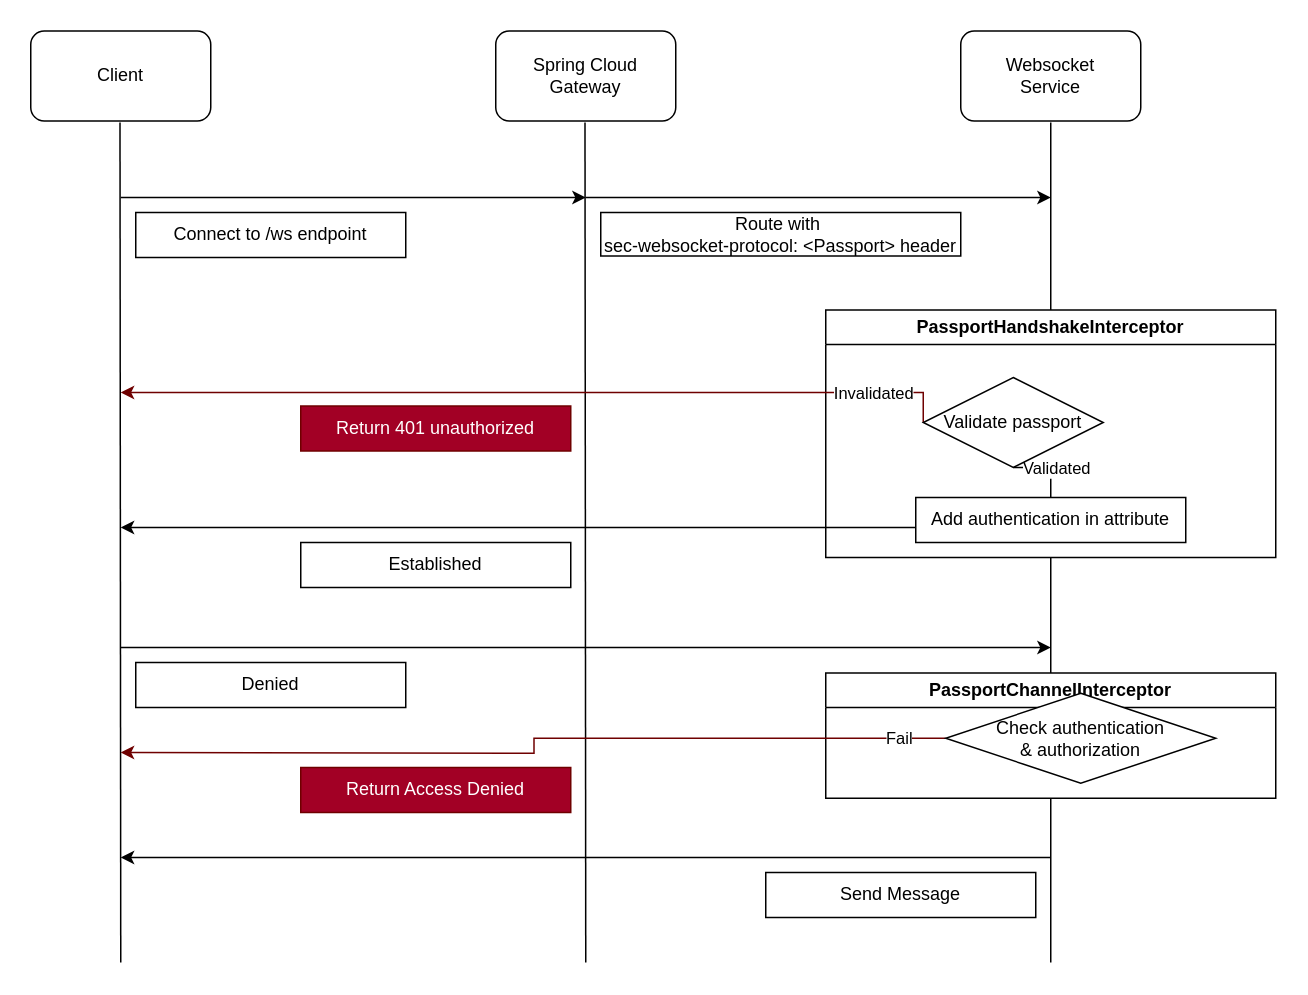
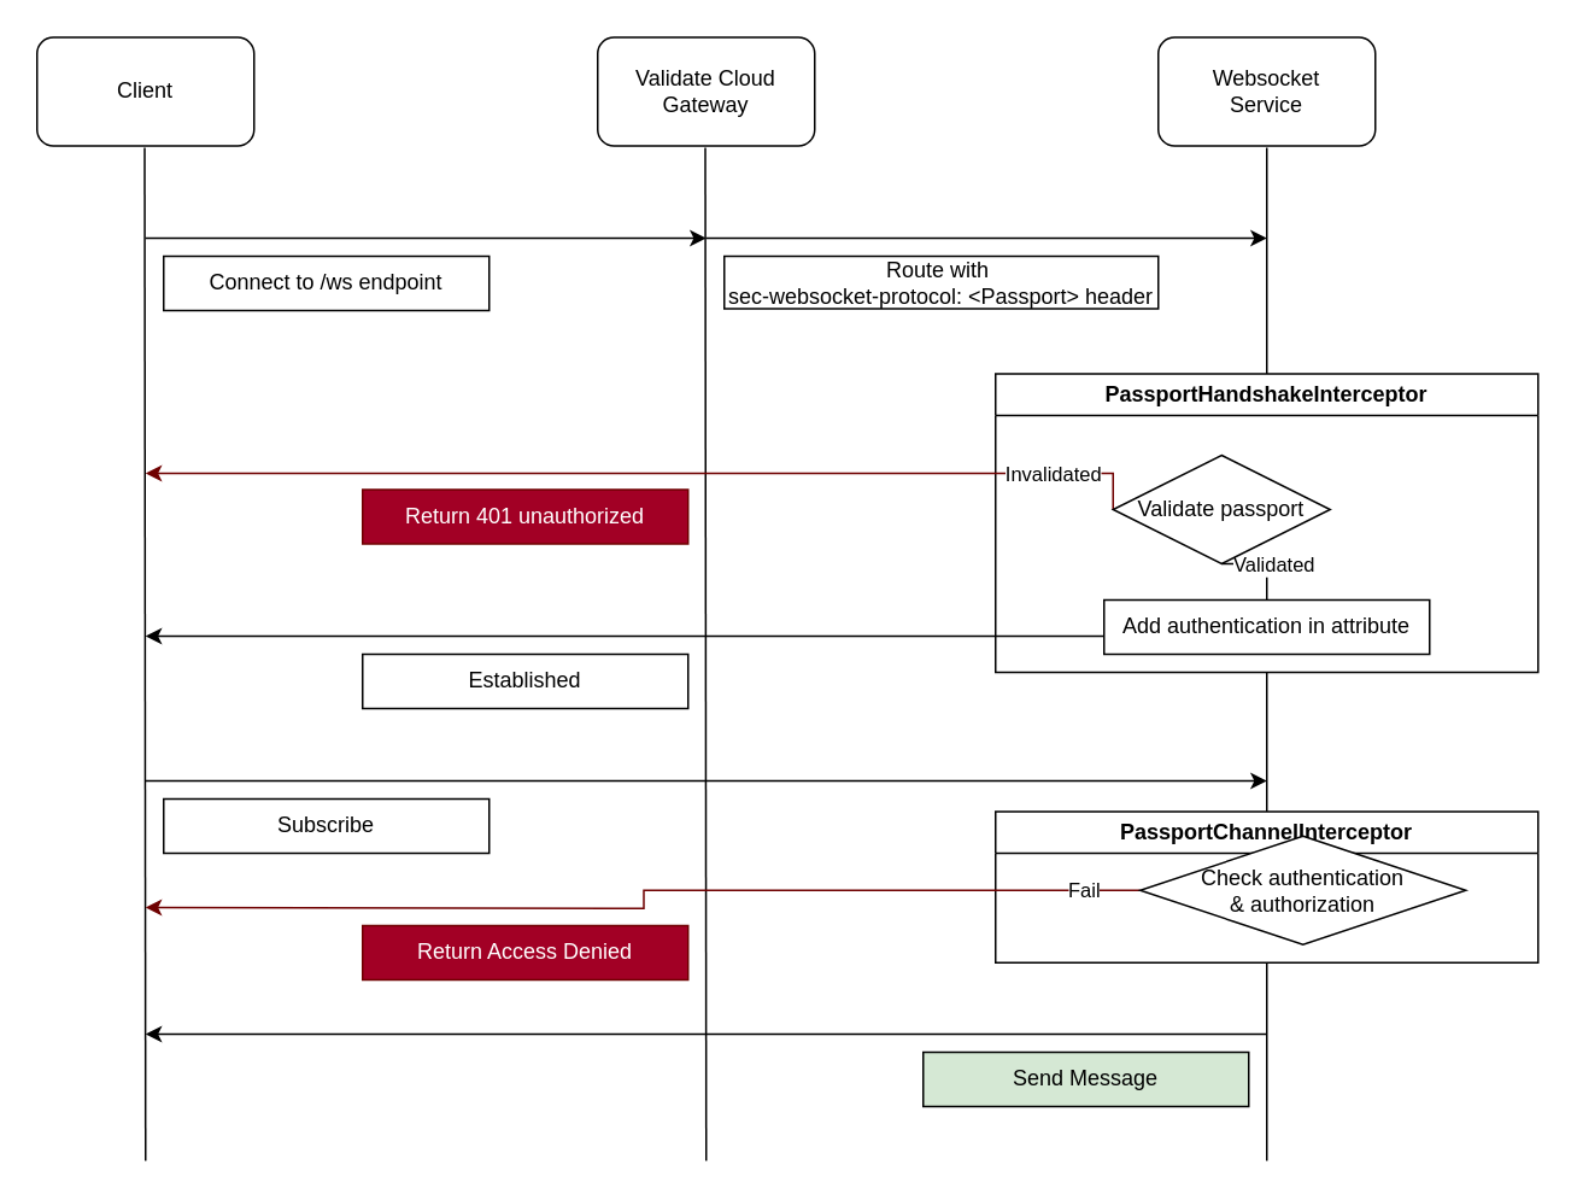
  <mxCell id="0" />
  <mxCell id="1" parent="0" />
  <mxCell id="2" value="" style="endArrow=none;html=1;rounded=0;" edge="1" parent="1"><mxGeometry width="50" height="50" relative="1" as="geometry"><mxPoint x="700" y="641" as="sourcePoint" /><mxPoint x="700" y="81" as="targetPoint" /></mxGeometry></mxCell>
  <mxCell id="3" value="Client" style="rounded=1;whiteSpace=wrap;html=1;" vertex="1" parent="1"><mxGeometry x="20" y="20" width="120" height="60" as="geometry" /></mxCell>
- <mxCell id="4" value="Spring Cloud Gateway" style="rounded=1;whiteSpace=wrap;html=1;" vertex="1" parent="1"><mxGeometry x="330" y="20" width="120" height="60" as="geometry" /></mxCell>
+ <mxCell id="4" value="Validate Cloud Gateway" style="rounded=1;whiteSpace=wrap;html=1;" vertex="1" parent="1"><mxGeometry x="330" y="20" width="120" height="60" as="geometry" /></mxCell>
  <mxCell id="5" value="Websocket&lt;div&gt;Service&lt;/div&gt;" style="rounded=1;whiteSpace=wrap;html=1;" vertex="1" parent="1"><mxGeometry x="640" y="20" width="120" height="60" as="geometry" /></mxCell>
  <mxCell id="6" value="" style="endArrow=none;html=1;rounded=0;" edge="1" parent="1"><mxGeometry width="50" height="50" relative="1" as="geometry"><mxPoint x="80" y="641" as="sourcePoint" /><mxPoint x="79.5" y="81" as="targetPoint" /></mxGeometry></mxCell>
  <mxCell id="7" value="" style="endArrow=classic;html=1;rounded=0;" edge="1" parent="1"><mxGeometry width="50" height="50" relative="1" as="geometry"><mxPoint x="80" y="131" as="sourcePoint" /><mxPoint x="390" y="131" as="targetPoint" /></mxGeometry></mxCell>
  <mxCell id="8" value="Connect to /ws endpoint" style="rounded=0;whiteSpace=wrap;html=1;" vertex="1" parent="1"><mxGeometry x="90" y="141" width="180" height="30" as="geometry" /></mxCell>
  <mxCell id="9" value="" style="endArrow=classic;html=1;rounded=0;" edge="1" parent="1"><mxGeometry width="50" height="50" relative="1" as="geometry"><mxPoint x="390" y="131" as="sourcePoint" /><mxPoint x="700" y="131" as="targetPoint" /></mxGeometry></mxCell>
  <mxCell id="10" value="" style="endArrow=none;html=1;rounded=0;" edge="1" parent="1"><mxGeometry width="50" height="50" relative="1" as="geometry"><mxPoint x="390" y="641" as="sourcePoint" /><mxPoint x="389.5" y="81" as="targetPoint" /></mxGeometry></mxCell>
  <mxCell id="11" value="Route with&amp;nbsp;&lt;div&gt;sec-websocket-protocol: &amp;lt;Passport&amp;gt;&amp;nbsp;&lt;span style=&quot;background-color: initial;&quot;&gt;header&lt;/span&gt;&lt;/div&gt;" style="rounded=0;whiteSpace=wrap;html=1;" vertex="1" parent="1"><mxGeometry x="400" y="141" width="240" height="29" as="geometry" /></mxCell>
  <mxCell id="12" value="PassportHandshakeInterceptor" style="swimlane;whiteSpace=wrap;html=1;fillColor=default;swimlaneFillColor=default;" vertex="1" parent="1"><mxGeometry x="550" y="206" width="300" height="165" as="geometry" /></mxCell>
  <mxCell id="13" style="edgeStyle=orthogonalEdgeStyle;rounded=0;orthogonalLoop=1;jettySize=auto;html=1;exitX=0;exitY=0.5;exitDx=0;exitDy=0;fillColor=#a20025;strokeColor=#6F0000;" edge="1" parent="12" source="17"><mxGeometry relative="1" as="geometry"><mxPoint x="-470" y="55" as="targetPoint" /><Array as="points"><mxPoint x="-320" y="55" /><mxPoint x="-320" y="55" /></Array></mxGeometry></mxCell>
  <mxCell id="14" value="Invalidated" style="edgeLabel;html=1;align=center;verticalAlign=middle;resizable=0;points=[];" vertex="1" connectable="0" parent="13"><mxGeometry x="-0.844" y="-2" relative="1" as="geometry"><mxPoint x="-11" y="2" as="offset" /></mxGeometry></mxCell>
  <mxCell id="15" style="edgeStyle=orthogonalEdgeStyle;rounded=0;orthogonalLoop=1;jettySize=auto;html=1;exitX=0.5;exitY=1;exitDx=0;exitDy=0;fillColor=#f8cecc;strokeColor=default;" edge="1" parent="12" source="17"><mxGeometry relative="1" as="geometry"><mxPoint x="-470" y="145" as="targetPoint" /><Array as="points"><mxPoint x="150" y="145" /></Array></mxGeometry></mxCell>
  <mxCell id="16" value="Validated" style="edgeLabel;html=1;align=center;verticalAlign=middle;resizable=0;points=[];" vertex="1" connectable="0" parent="15"><mxGeometry x="-0.446" y="-2" relative="1" as="geometry"><mxPoint x="128" y="-38" as="offset" /></mxGeometry></mxCell>
  <mxCell id="17" value="Validate passport" style="rhombus;whiteSpace=wrap;html=1;" vertex="1" parent="12"><mxGeometry x="65" y="45" width="120" height="60" as="geometry" /></mxCell>
  <mxCell id="18" value="Add authentication in attribute" style="rounded=0;whiteSpace=wrap;html=1;" vertex="1" parent="12"><mxGeometry x="60" y="125" width="180" height="30" as="geometry" /></mxCell>
  <mxCell id="19" value="Established" style="rounded=0;whiteSpace=wrap;html=1;" vertex="1" parent="1"><mxGeometry x="200" y="361" width="180" height="30" as="geometry" /></mxCell>
  <mxCell id="20" value="Return 401 unauthorized" style="rounded=0;whiteSpace=wrap;html=1;fillColor=#a20025;fontColor=#ffffff;strokeColor=#6F0000;" vertex="1" parent="1"><mxGeometry x="200" y="270" width="180" height="30" as="geometry" /></mxCell>
  <mxCell id="21" value="" style="endArrow=classic;html=1;rounded=0;" edge="1" parent="1"><mxGeometry width="50" height="50" relative="1" as="geometry"><mxPoint x="80" y="431" as="sourcePoint" /><mxPoint x="700" y="431" as="targetPoint" /></mxGeometry></mxCell>
  <mxCell id="22" value="PassportChannelInterceptor" style="swimlane;whiteSpace=wrap;html=1;swimlaneFillColor=default;" vertex="1" parent="1"><mxGeometry x="550" y="448" width="300" height="83.5" as="geometry" /></mxCell>
  <mxCell id="23" style="edgeStyle=orthogonalEdgeStyle;rounded=0;orthogonalLoop=1;jettySize=auto;html=1;exitX=0;exitY=0.5;exitDx=0;exitDy=0;fillColor=#a20025;strokeColor=#6F0000;" edge="1" parent="22" source="25"><mxGeometry relative="1" as="geometry"><mxPoint x="-470" y="53" as="targetPoint" /></mxGeometry></mxCell>
  <mxCell id="24" value="Fail" style="edgeLabel;html=1;align=center;verticalAlign=middle;resizable=0;points=[];" vertex="1" connectable="0" parent="23"><mxGeometry x="-0.872" relative="1" as="geometry"><mxPoint x="4" as="offset" /></mxGeometry></mxCell>
  <mxCell id="25" value="Check authentication&lt;div&gt;&amp;amp; authorization&lt;/div&gt;" style="rhombus;whiteSpace=wrap;html=1;" vertex="1" parent="22"><mxGeometry x="80" y="13.5" width="180" height="60" as="geometry" /></mxCell>
- <mxCell id="26" value="Denied" style="rounded=0;whiteSpace=wrap;html=1;" vertex="1" parent="1"><mxGeometry x="90" y="441" width="180" height="30" as="geometry" /></mxCell>
+ <mxCell id="26" value="Subscribe" style="rounded=0;whiteSpace=wrap;html=1;" vertex="1" parent="1"><mxGeometry x="90" y="441" width="180" height="30" as="geometry" /></mxCell>
  <mxCell id="27" value="Return Access Denied" style="rounded=0;whiteSpace=wrap;html=1;fillColor=#a20025;fontColor=#ffffff;strokeColor=#6F0000;" vertex="1" parent="1"><mxGeometry x="200" y="511" width="180" height="30" as="geometry" /></mxCell>
- <mxCell id="28" value="Send Message" style="rounded=0;whiteSpace=wrap;html=1;" vertex="1" parent="1"><mxGeometry x="510" y="581" width="180" height="30" as="geometry" /></mxCell>
+ <mxCell id="28" value="Send Message" style="rounded=0;whiteSpace=wrap;html=1;fillColor=#d5e8d4;" vertex="1" parent="1"><mxGeometry x="510" y="581" width="180" height="30" as="geometry" /></mxCell>
  <mxCell id="29" style="edgeStyle=orthogonalEdgeStyle;rounded=0;orthogonalLoop=1;jettySize=auto;html=1;fillColor=#a20025;strokeColor=default;" edge="1" parent="1"><mxGeometry relative="1" as="geometry"><mxPoint x="80" y="571" as="targetPoint" /><mxPoint x="700" y="571" as="sourcePoint" /><Array as="points"><mxPoint x="230" y="571" /><mxPoint x="230" y="571" /></Array></mxGeometry></mxCell>
